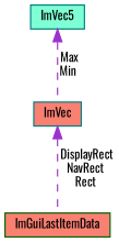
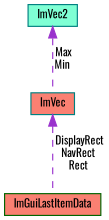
  digraph {
    fontname=Oswald
    node [color=teal fillcolor=salmon fontname=Oswald fontsize=10 shape=box style=filled]
    edge [color=darkorchid3 dir=back fontname=Oswald fontsize=10 labelfontname=Helvetica labelfontsize=10 style=dashed]
    n1 [color=darkgreen fontcolor=black height=0.2 label=ImGuiLastItemData width=0.4]
    n2 [height=0.2 label=ImVec width=0.4]
-   n3 [fillcolor=aquamarine height=0.2 label=ImVec5 width=0.4]
+   n3 [fillcolor=aquamarine height=0.2 label=ImVec2 width=0.4]
    n2 -> n1 [label=" DisplayRect\nNavRect\nRect"]
    n3 -> n2 [label=" Max\nMin"]
  }
